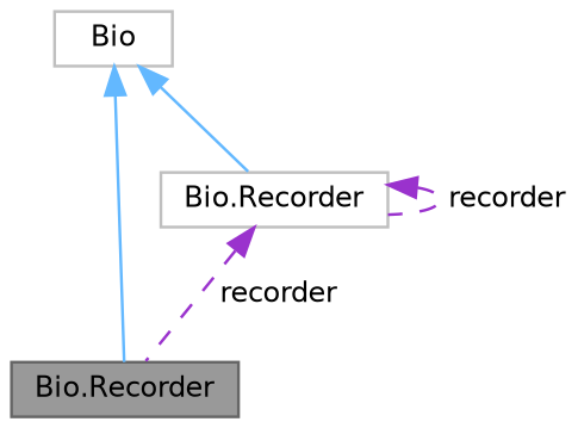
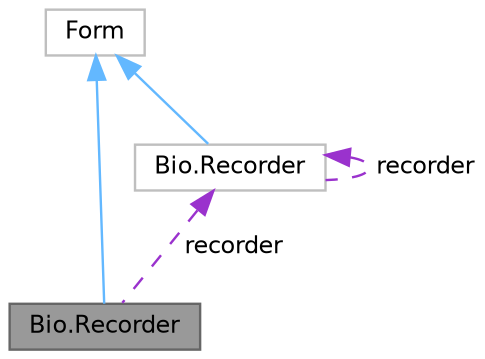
  digraph {
    fontname="DejaVu Sans"
    node [color=grey75 fillcolor=white fontname="DejaVu Sans" fontsize=10 shape=box style=filled]
    edge [color=steelblue1 dir=back fontname="DejaVu Sans" fontsize=10 labelfontname=Helvetica labelfontsize=10 style=solid]
    n1 [color=gray40 fillcolor=grey60 fontcolor=black height=0.2 label="Bio.Recorder" width=0.4]
-   n2 [height=0.2 label=Bio width=0.4]
+   n2 [height=0.2 label=Form width=0.4]
    n3 [height=0.2 label="Bio.Recorder" width=0.4]
    n2 -> n1
    n2 -> n3
    n3 -> n1 [color=darkorchid3 label=" recorder" style=dashed]
    n3 -> n3 [color=darkorchid3 label=" recorder" style=dashed]
  }
